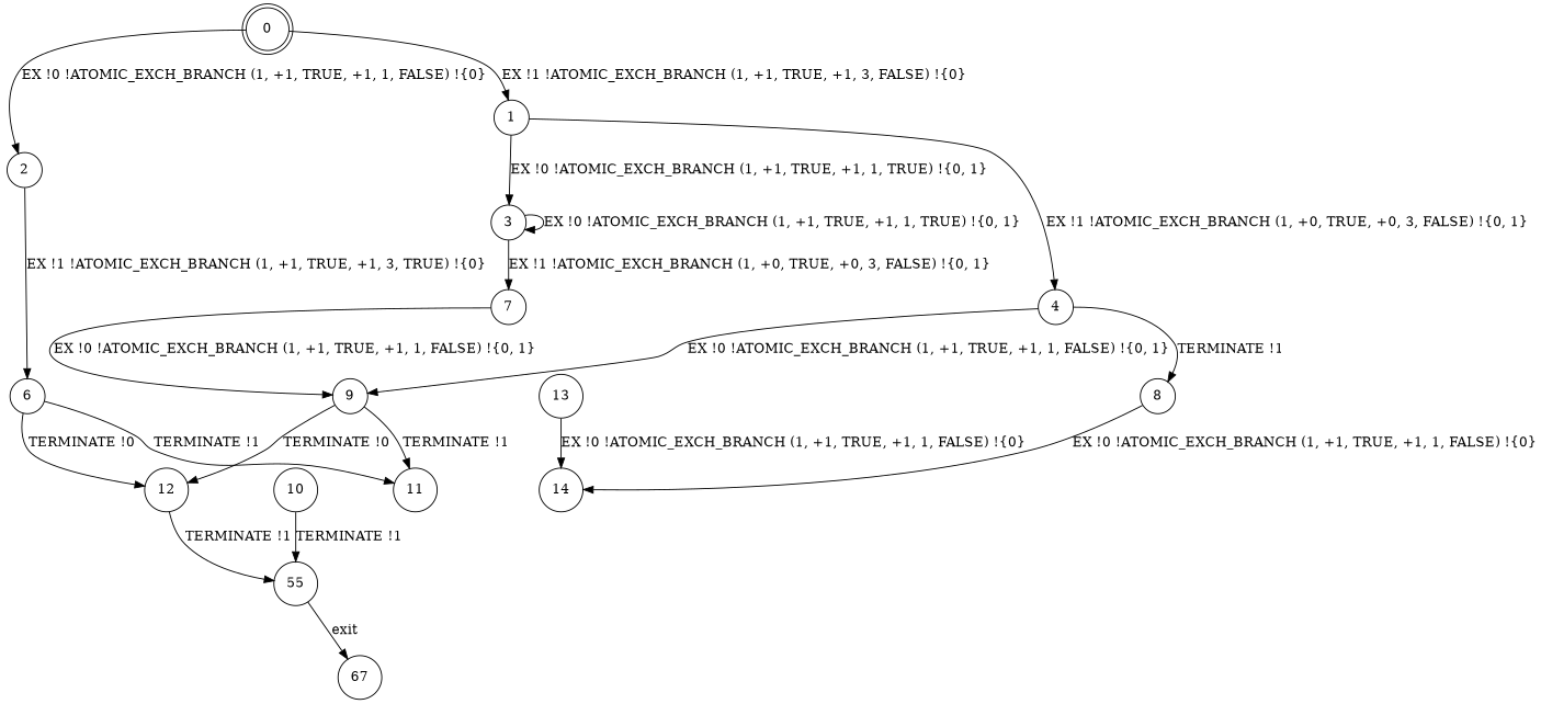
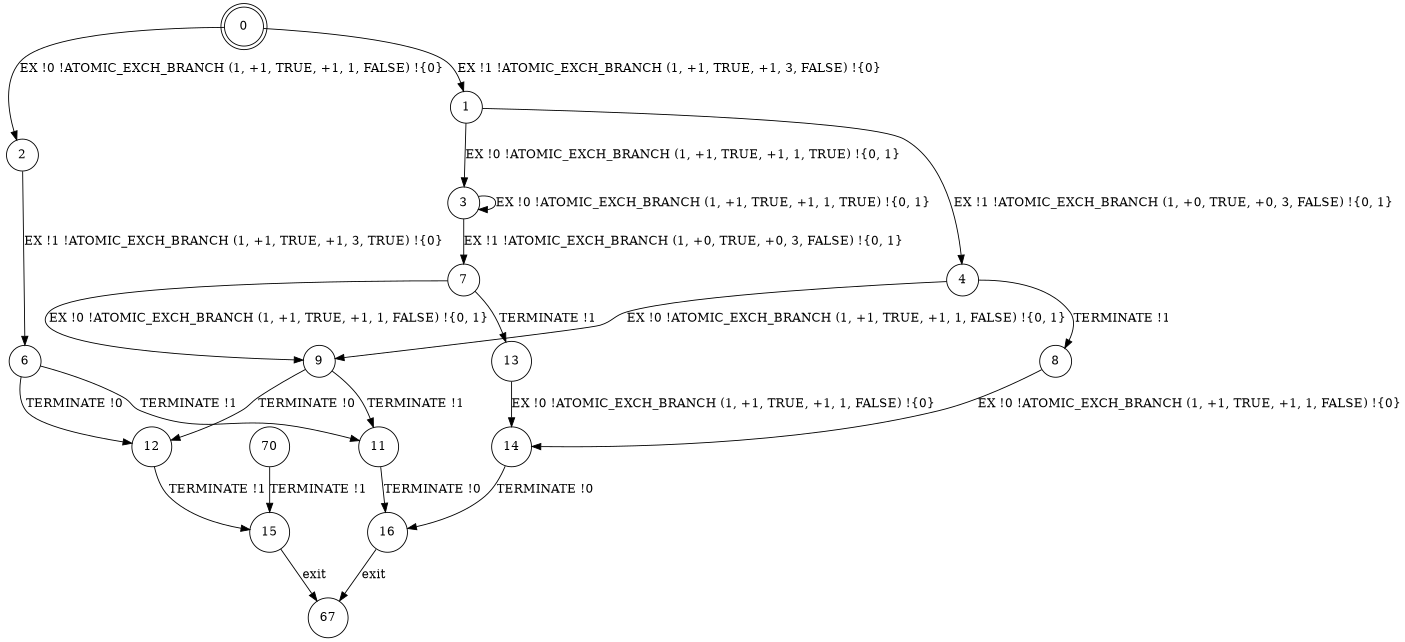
  digraph {
    node [shape=circle]
    0 [peripheries=2]
    1
    2
    3
    4
    6
    7
    8
    9
    11
    12
    13
    14
-   10
-   15 [label=55]
+   10 [label=70]
+   15
+   16
    n17 [label=67]
    0 -> 1 [label="EX !1 !ATOMIC_EXCH_BRANCH (1, +1, TRUE, +1, 3, FALSE) !{0}"]
    0 -> 2 [label="EX !0 !ATOMIC_EXCH_BRANCH (1, +1, TRUE, +1, 1, FALSE) !{0}"]
    1 -> 3 [label="EX !0 !ATOMIC_EXCH_BRANCH (1, +1, TRUE, +1, 1, TRUE) !{0, 1}"]
    1 -> 4 [label="EX !1 !ATOMIC_EXCH_BRANCH (1, +0, TRUE, +0, 3, FALSE) !{0, 1}"]
    2 -> 6 [label="EX !1 !ATOMIC_EXCH_BRANCH (1, +1, TRUE, +1, 3, TRUE) !{0}"]
    3 -> 3 [label="EX !0 !ATOMIC_EXCH_BRANCH (1, +1, TRUE, +1, 1, TRUE) !{0, 1}"]
    3 -> 7 [label="EX !1 !ATOMIC_EXCH_BRANCH (1, +0, TRUE, +0, 3, FALSE) !{0, 1}"]
    4 -> 8 [label="TERMINATE !1"]
    4 -> 9 [label="EX !0 !ATOMIC_EXCH_BRANCH (1, +1, TRUE, +1, 1, FALSE) !{0, 1}"]
    6 -> 11 [label="TERMINATE !1"]
    6 -> 12 [label="TERMINATE !0"]
    7 -> 9 [label="EX !0 !ATOMIC_EXCH_BRANCH (1, +1, TRUE, +1, 1, FALSE) !{0, 1}"]
+   7 -> 13 [label="TERMINATE !1"]
    8 -> 14 [label="EX !0 !ATOMIC_EXCH_BRANCH (1, +1, TRUE, +1, 1, FALSE) !{0}"]
    9 -> 11 [label="TERMINATE !1"]
    9 -> 12 [label="TERMINATE !0"]
+   11 -> 16 [label="TERMINATE !0"]
    12 -> 15 [label="TERMINATE !1"]
    13 -> 14 [label="EX !0 !ATOMIC_EXCH_BRANCH (1, +1, TRUE, +1, 1, FALSE) !{0}"]
+   14 -> 16 [label="TERMINATE !0"]
    10 -> 15 [label="TERMINATE !1"]
    15 -> n17 [label=exit]
+   16 -> n17 [label=exit]
  }
